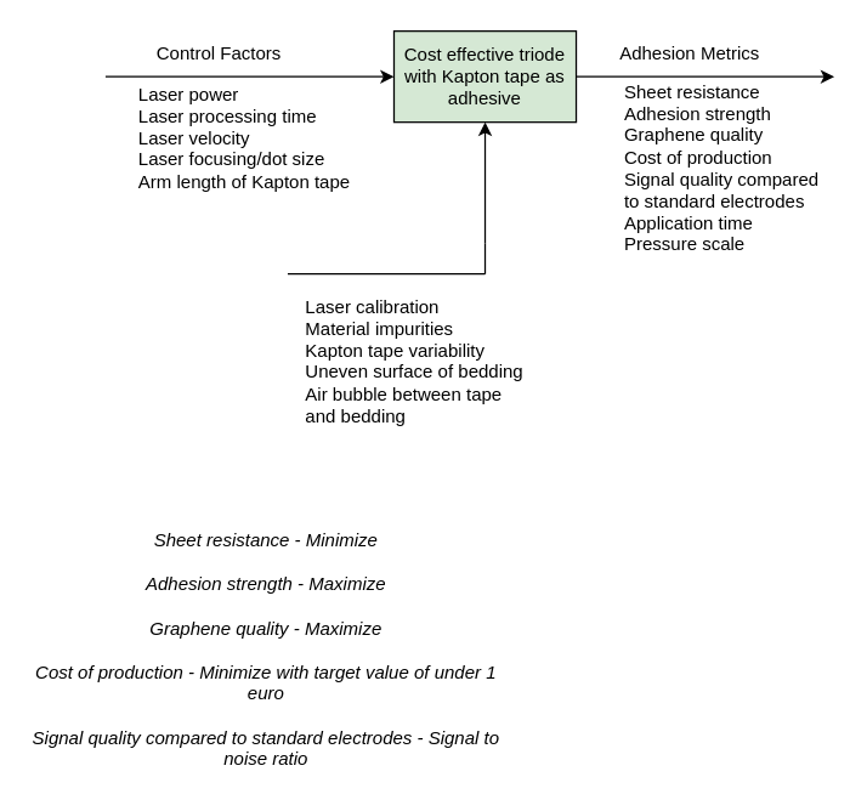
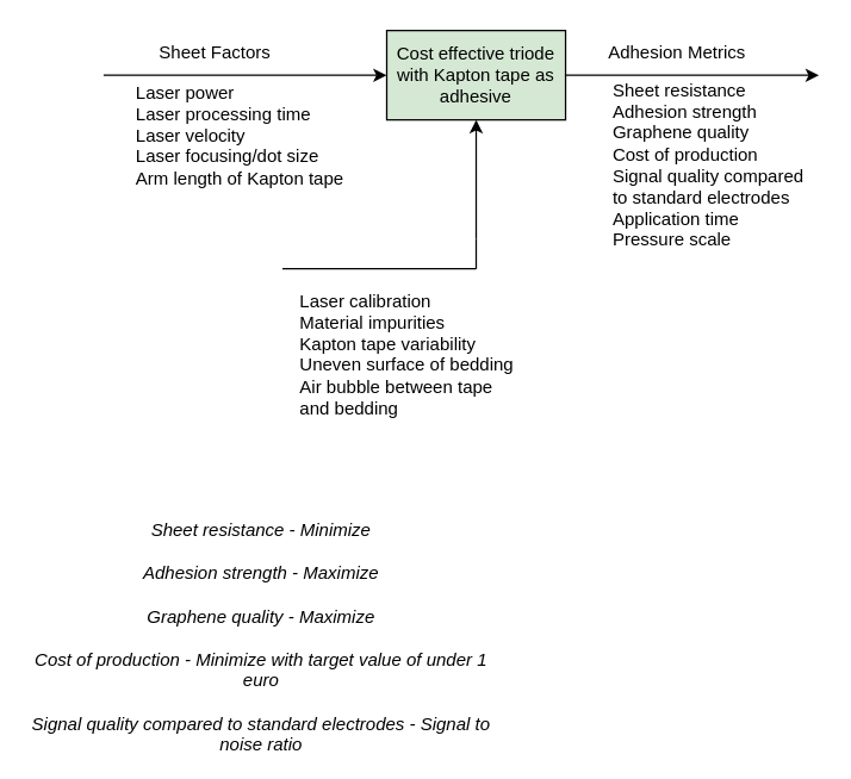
  <mxCell id="0" />
  <mxCell id="1" parent="0" />
  <mxCell id="2" value="" style="endArrow=classic;html=1;rounded=0;entryX=0;entryY=0.5;entryDx=0;entryDy=0;" edge="1" parent="1" target="4"><mxGeometry width="50" height="50" relative="1" as="geometry"><mxPoint x="69" y="50" as="sourcePoint" /><mxPoint x="249" y="50" as="targetPoint" /></mxGeometry></mxCell>
- <mxCell id="3" value="Control Factors" style="text;html=1;align=center;verticalAlign=middle;whiteSpace=wrap;rounded=0;" vertex="1" parent="1"><mxGeometry x="89" y="20" width="110" height="30" as="geometry" /></mxCell>
+ <mxCell id="3" value="Sheet Factors" style="text;html=1;align=center;verticalAlign=middle;whiteSpace=wrap;rounded=0;" vertex="1" parent="1"><mxGeometry x="89" y="20" width="110" height="30" as="geometry" /></mxCell>
  <mxCell id="4" value="Cost effective triode with Kapton tape as adhesive" style="rounded=0;whiteSpace=wrap;html=1;fillColor=#d5e8d4;" vertex="1" parent="1"><mxGeometry x="259" y="20" width="120" height="60" as="geometry" /></mxCell>
  <mxCell id="5" value="&lt;div&gt;Laser power&lt;/div&gt;&lt;div&gt;Laser processing time&lt;/div&gt;&lt;div&gt;Laser velocity&lt;/div&gt;&lt;div&gt;Laser focusing/dot size&lt;/div&gt;&lt;div&gt;Arm length of Kapton tape&lt;/div&gt;&lt;div&gt;&lt;br&gt;&lt;/div&gt;&lt;div&gt;&lt;br&gt;&lt;/div&gt;" style="text;html=1;align=left;verticalAlign=middle;whiteSpace=wrap;rounded=0;" vertex="1" parent="1"><mxGeometry x="89" y="90" width="190" height="30" as="geometry" /></mxCell>
  <mxCell id="6" value="" style="endArrow=classic;html=1;rounded=0;entryX=0.5;entryY=1;entryDx=0;entryDy=0;" edge="1" parent="1" target="4"><mxGeometry width="50" height="50" relative="1" as="geometry"><mxPoint x="319" y="160" as="sourcePoint" /><mxPoint x="319" y="90" as="targetPoint" /></mxGeometry></mxCell>
  <mxCell id="7" value="" style="endArrow=none;html=1;rounded=0;" edge="1" parent="1"><mxGeometry width="50" height="50" relative="1" as="geometry"><mxPoint x="189" y="180" as="sourcePoint" /><mxPoint x="319" y="180" as="targetPoint" /></mxGeometry></mxCell>
  <mxCell id="8" value="" style="endArrow=classic;html=1;rounded=0;exitX=1;exitY=0.5;exitDx=0;exitDy=0;" edge="1" parent="1" source="4"><mxGeometry width="50" height="50" relative="1" as="geometry"><mxPoint x="369" y="170" as="sourcePoint" /><mxPoint x="549" y="50" as="targetPoint" /></mxGeometry></mxCell>
  <mxCell id="9" value="Adhesion Metrics" style="text;html=1;align=center;verticalAlign=middle;whiteSpace=wrap;rounded=0;" vertex="1" parent="1"><mxGeometry x="379" y="20" width="150" height="30" as="geometry" /></mxCell>
  <mxCell id="10" value="Laser calibration&lt;br&gt;Material impurities&lt;br&gt;Kapton tape variability&amp;nbsp;&lt;br&gt;Uneven surface of bedding&lt;br&gt;Air bubble between tape and bedding&amp;nbsp;&lt;br&gt;&lt;div&gt;&lt;br&gt;&lt;/div&gt;" style="text;html=1;align=left;verticalAlign=middle;whiteSpace=wrap;rounded=0;" vertex="1" parent="1"><mxGeometry x="199" y="230" width="152.5" height="30" as="geometry" /></mxCell>
  <mxCell id="11" value="Sheet resistance&lt;br&gt;Adhesion strength&amp;nbsp;&lt;br&gt;Graphene quality&amp;nbsp;&lt;br&gt;Cost of production&lt;br&gt;Signal quality compared to standard electrodes&lt;br&gt;Application time&lt;br&gt;Pressure scale&lt;br&gt;&lt;br&gt;&amp;nbsp;" style="text;html=1;align=left;verticalAlign=middle;whiteSpace=wrap;rounded=0;" vertex="1" parent="1"><mxGeometry x="409" y="110" width="135" height="30" as="geometry" /></mxCell>
  <mxCell id="12" style="edgeStyle=orthogonalEdgeStyle;rounded=0;orthogonalLoop=1;jettySize=auto;html=1;exitX=0.5;exitY=1;exitDx=0;exitDy=0;" edge="1" parent="1" source="5" target="5"><mxGeometry relative="1" as="geometry" /></mxCell>
  <mxCell id="13" value="&lt;i&gt;Sheet resistance - Minimize&lt;br&gt;&lt;br&gt;Adhesion strength - Maximize&lt;br&gt;&amp;nbsp;&lt;br&gt;Graphene quality - Maximize&lt;br&gt;&amp;nbsp;&lt;br&gt;Cost of production - Minimize with target value of under 1 euro&lt;br&gt;&lt;br&gt;Signal quality compared to standard electrodes - Signal to noise ratio&lt;br&gt;&amp;nbsp;&lt;/i&gt;" style="text;html=1;align=center;verticalAlign=middle;whiteSpace=wrap;rounded=0;" vertex="1" parent="1"><mxGeometry x="20.25" y="420" width="310" height="30" as="geometry" /></mxCell>
  <mxCell id="14" value="" style="endArrow=none;html=1;rounded=0;" edge="1" parent="1"><mxGeometry width="50" height="50" relative="1" as="geometry"><mxPoint x="319" y="180" as="sourcePoint" /><mxPoint x="319" y="160" as="targetPoint" /></mxGeometry></mxCell>
